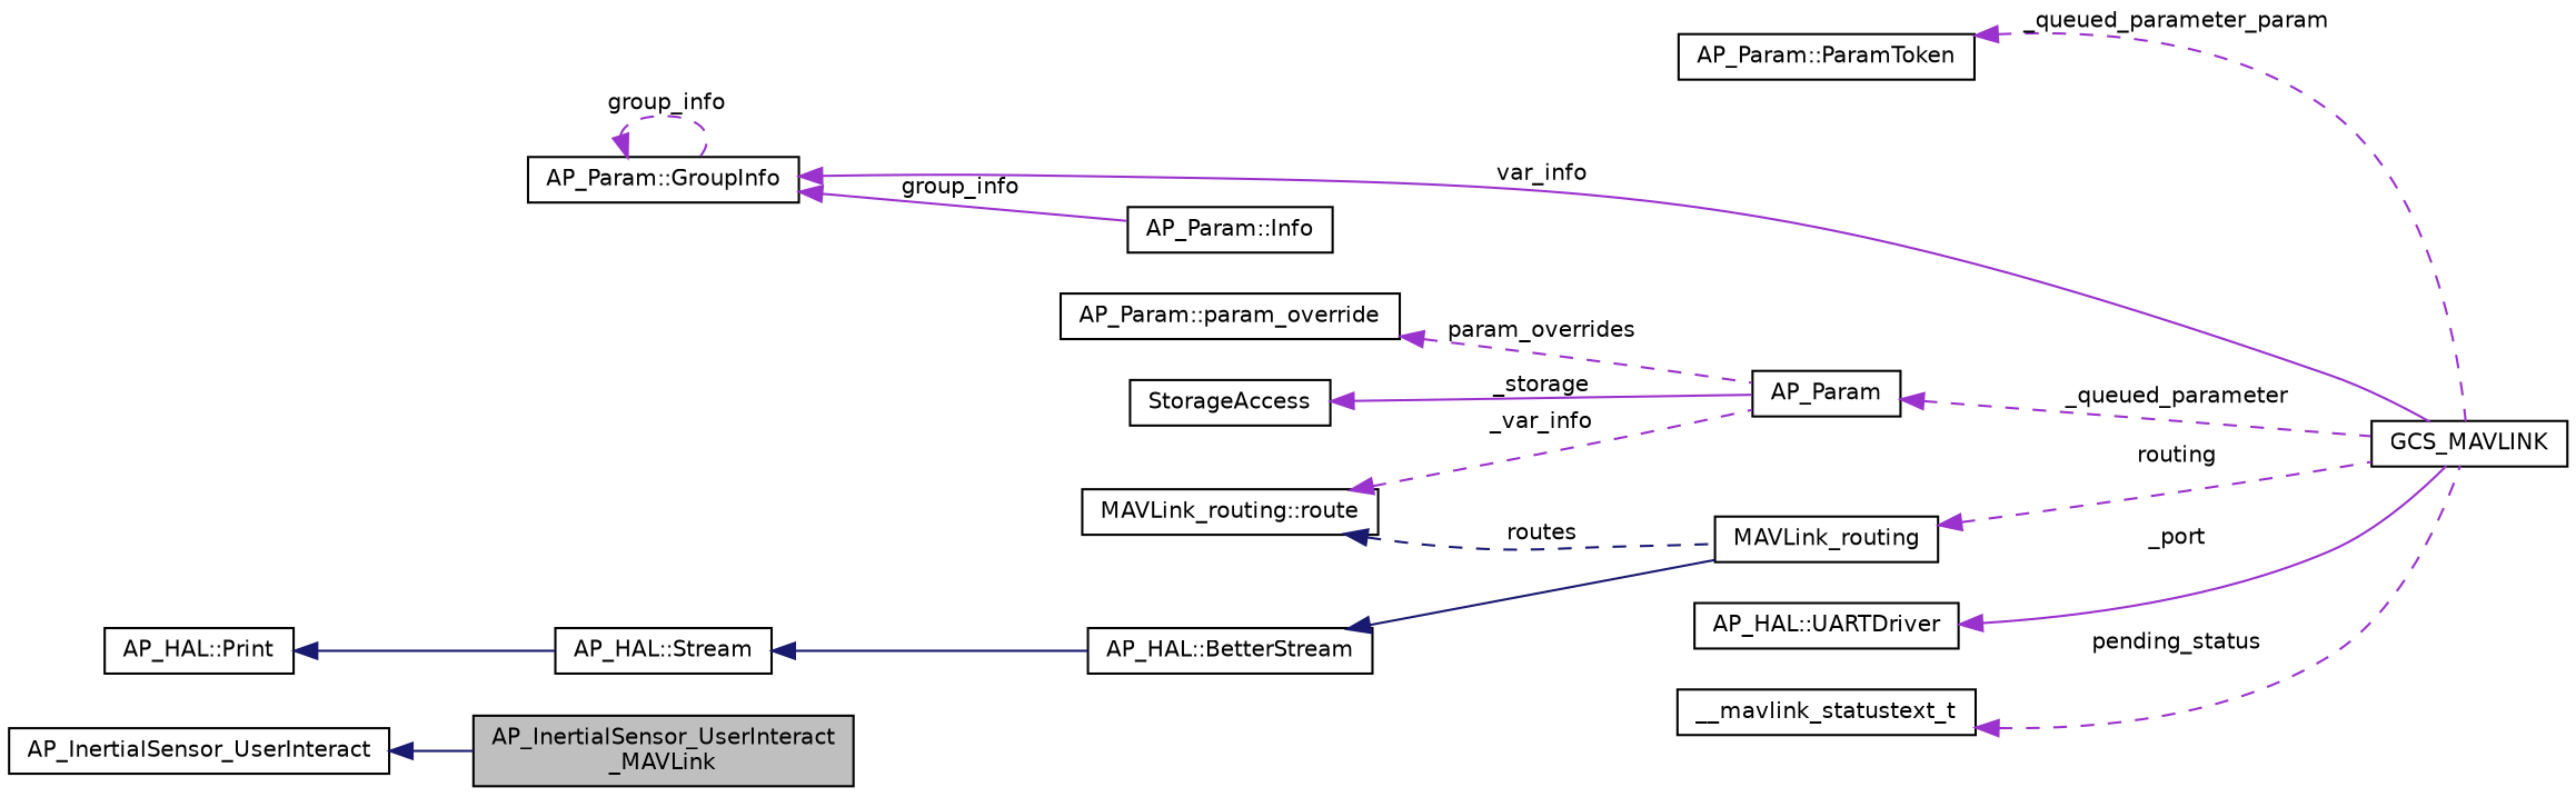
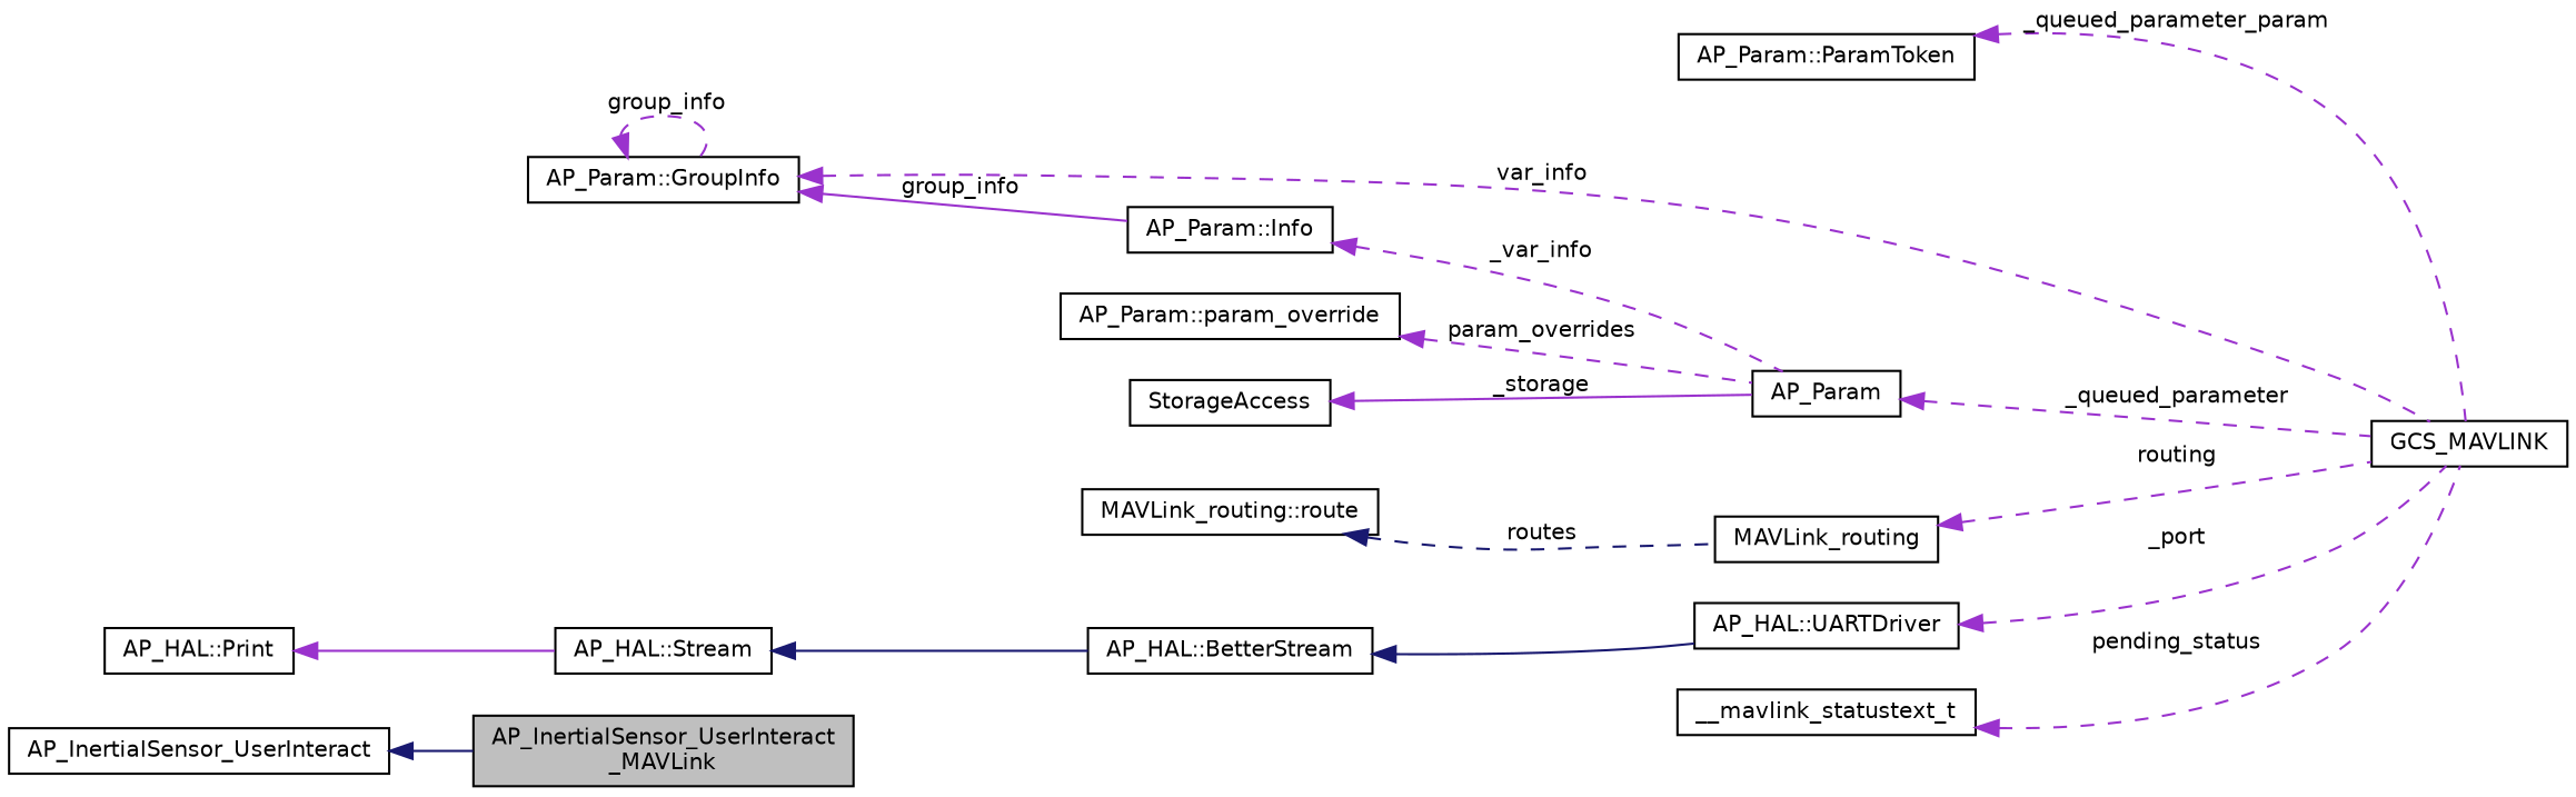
  digraph {
    rankdir=LR
    node [color=black fillcolor=white fontname=Helvetica fontsize=10 shape=record style=filled]
    edge [color=darkorchid3 dir=back fontname=Helvetica fontsize=10 labelfontname=Helvetica labelfontsize=10 style=dashed]
    n1 [fillcolor=grey75 fontcolor=black height=0.2 label="AP_InertialSensor_UserInteract\l_MAVLink" width=0.4]
    n2 [height=0.2 label=AP_InertialSensor_UserInteract width=0.4]
    n3 [height=0.2 label=GCS_MAVLINK width=0.4]
    n4 [height=0.2 label="AP_Param::ParamToken" width=0.4]
    n5 [height=0.2 label=MAVLink_routing width=0.4]
    n6 [height=0.2 label="MAVLink_routing::route" width=0.4]
    n7 [height=0.2 label="AP_HAL::UARTDriver" width=0.4]
    n8 [height=0.2 label="AP_HAL::BetterStream" width=0.4]
    n9 [height=0.2 label="AP_HAL::Stream" width=0.4]
    n10 [height=0.2 label="AP_HAL::Print" width=0.4]
    n11 [height=0.2 label=AP_Param width=0.4]
    n12 [height=0.2 label=StorageAccess width=0.4]
    n13 [height=0.2 label="AP_Param::Info" width=0.4]
    n14 [height=0.2 label="AP_Param::GroupInfo" width=0.4]
    n15 [height=0.2 label="AP_Param::param_override" width=0.4]
    n16 [height=0.2 label=__mavlink_statustext_t width=0.4]
    n2 -> n1 [color=midnightblue style=solid]
    n4 -> n3 [label=" _queued_parameter_param"]
    n5 -> n3 [label=" routing"]
    n6 -> n5 [color=midnightblue label=" routes"]
-   n7 -> n3 [label=" _port" style=solid]
-   n8 -> n5 [color=midnightblue style=solid]
+   n7 -> n3 [label=" _port"]
+   n8 -> n7 [color=midnightblue style=solid]
    n9 -> n8 [color=midnightblue style=solid]
-   n10 -> n9 [color=midnightblue style=solid]
+   n10 -> n9 [style=solid]
    n11 -> n3 [label=" _queued_parameter"]
    n12 -> n11 [label=" _storage" style=solid]
-   n6 -> n11 [label=" _var_info"]
-   n14 -> n3 [label=" var_info" style=solid]
+   n13 -> n11 [label=" _var_info"]
+   n14 -> n3 [label=" var_info"]
    n14 -> n13 [label=" group_info" style=solid]
    n14 -> n14 [label=" group_info"]
    n15 -> n11 [label=" param_overrides"]
    n16 -> n3 [label=" pending_status"]
  }
